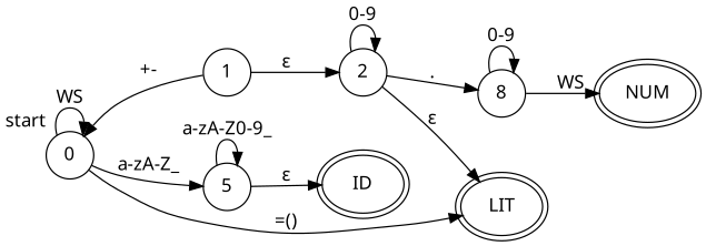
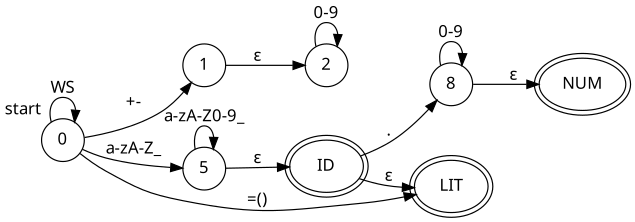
  digraph {
    fontname="Noto Sans"
    rankdir=LR
    node [fontname="Noto Sans" peripheries=1 shape=circle]
    edge [fontname="Noto Sans"]
    NUM [peripheries=2 shape=ellipse]
    LIT [peripheries=2 shape=ellipse]
    ID [peripheries=2 shape=ellipse]
    0 [xlabel=start]
    1
    5
    2
    n8 [label=8]
    0 -> LIT [label="=\()"]
    0 -> 0 [label=WS]
-   1 -> 0 [label="+-"]
+   0 -> 1 [label="+-"]
    0 -> 5 [label="a-zA-Z_"]
    1 -> 2 [label="ε"]
    5 -> ID [label="ε"]
    5 -> 5 [label="a-zA-Z0-9_"]
-   2 -> LIT [label="ε"]
+   ID -> LIT [label="ε"]
    2 -> 2 [label="0-9"]
-   2 -> n8 [label="."]
-   n8 -> NUM [label=WS]
+   ID -> n8 [label="."]
+   n8 -> NUM [label="ε"]
    n8 -> n8 [label="0-9"]
  }
